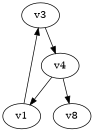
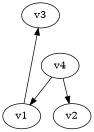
  digraph {
    multiplicity_factor=1
    overall_factor=1
    edge [pdg=6]
    v3 [int_id=V_134]
    v4 [int_id=V_134]
    v1
-   v2 [label=v8]
-   v3 -> v4
+   v2
    v4 -> v1 [lmb_index=0]
    v4 -> v2 [mom=p2 pdg=22]
    v1 -> v3 [mom=p1 pdg=22]
  }
